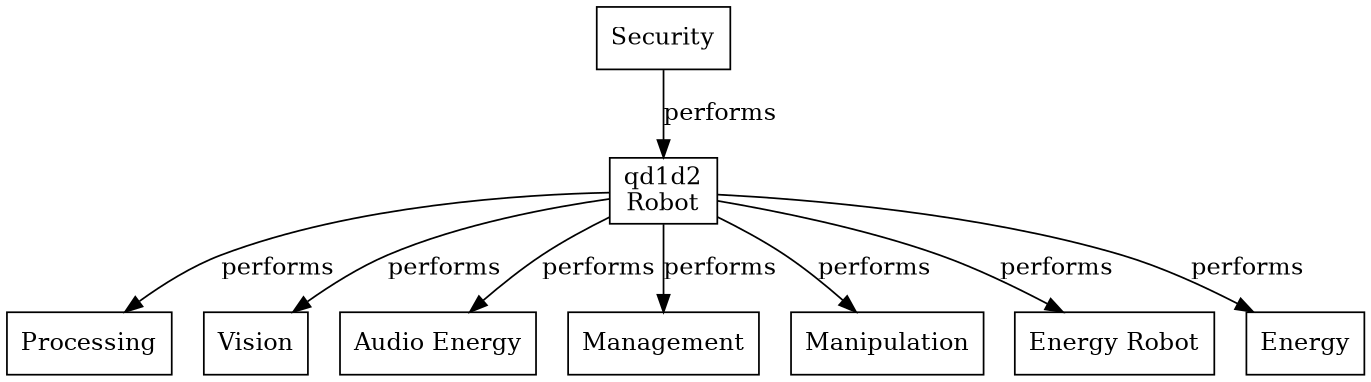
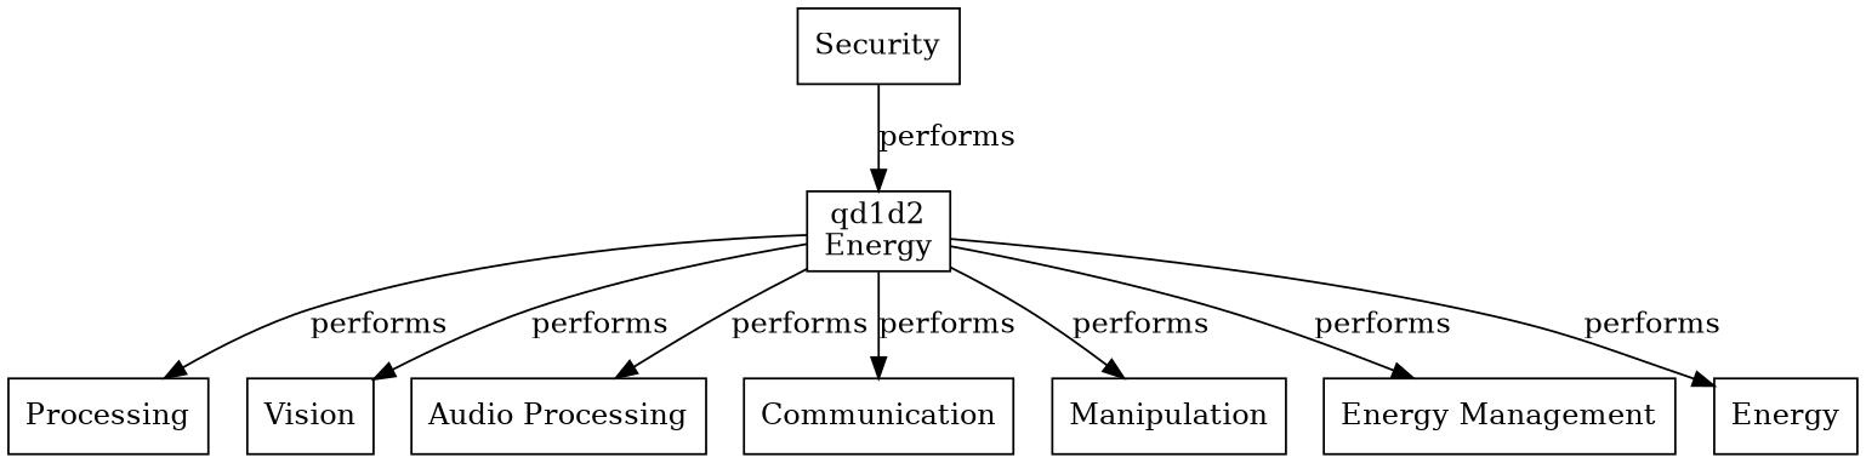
  digraph {
    node [shape=box]
-   n1 [label="qd1d2\nRobot"]
+   n1 [label="qd1d2\nEnergy"]
    n2 [label=Processing]
    n3 [label=Vision]
-   n4 [label="Audio Energy"]
-   n5 [label=Management]
+   n4 [label="Audio Processing"]
+   n5 [label=Communication]
    n6 [label=Manipulation]
-   n7 [label="Energy Robot"]
+   n7 [label="Energy Management"]
    n8 [label=Energy]
    n9 [label=Security]
    n1 -> n2 [label=performs]
    n1 -> n3 [label=performs]
    n1 -> n4 [label=performs]
    n1 -> n5 [label=performs]
    n1 -> n6 [label=performs]
    n1 -> n7 [label=performs]
    n1 -> n8 [label=performs]
    n9 -> n1 [label=performs]
  }
